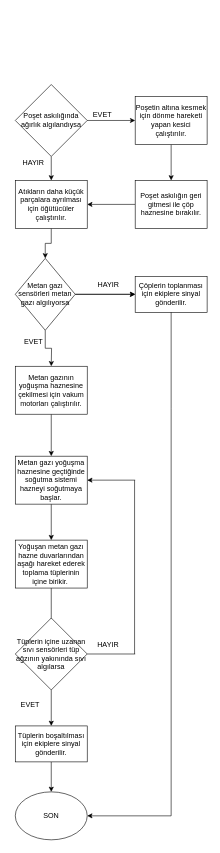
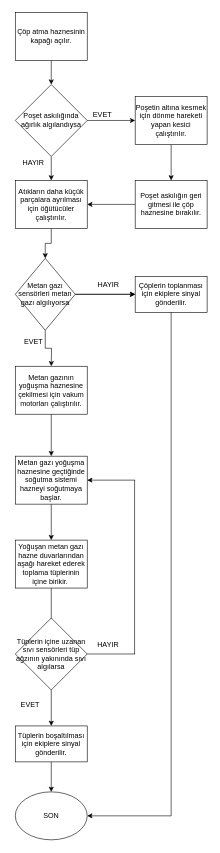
  <mxCell id="0" />
  <mxCell id="1" parent="0" />
+ <mxCell id="2" value="" style="edgeStyle=orthogonalEdgeStyle;rounded=0;orthogonalLoop=1;jettySize=auto;html=1;" parent="1" source="3" target="6" edge="1"><mxGeometry relative="1" as="geometry" /></mxCell>
+ <mxCell id="3" value="Çöp atma haznesinin kapağı açılır." style="rounded=0;whiteSpace=wrap;html=1;" parent="1" vertex="1"><mxGeometry x="25" y="20" width="120" height="80" as="geometry" /></mxCell>
  <mxCell id="4" value="" style="edgeStyle=orthogonalEdgeStyle;rounded=0;orthogonalLoop=1;jettySize=auto;html=1;" parent="1" source="6" target="8" edge="1"><mxGeometry relative="1" as="geometry" /></mxCell>
  <mxCell id="5" value="" style="edgeStyle=orthogonalEdgeStyle;rounded=0;orthogonalLoop=1;jettySize=auto;html=1;" parent="1" source="6" target="13" edge="1"><mxGeometry relative="1" as="geometry" /></mxCell>
  <mxCell id="6" value="Poşet askılığında ağırlık algılandıysa" style="rhombus;whiteSpace=wrap;html=1;" parent="1" vertex="1"><mxGeometry x="25" y="140" width="120" height="120" as="geometry" /></mxCell>
  <mxCell id="7" value="" style="edgeStyle=orthogonalEdgeStyle;rounded=0;orthogonalLoop=1;jettySize=auto;html=1;" parent="1" source="8" target="11" edge="1"><mxGeometry relative="1" as="geometry" /></mxCell>
  <mxCell id="8" value="Poşetin altına kesmek için dönme hareketi yapan kesici çalıştırılır." style="whiteSpace=wrap;html=1;" parent="1" vertex="1"><mxGeometry x="225" y="160" width="120" height="80" as="geometry" /></mxCell>
  <mxCell id="9" value="EVET" style="text;html=1;align=center;verticalAlign=middle;resizable=0;points=[];autosize=1;strokeColor=none;fillColor=none;" parent="1" vertex="1"><mxGeometry x="145" y="180" width="50" height="20" as="geometry" /></mxCell>
  <mxCell id="10" value="" style="edgeStyle=orthogonalEdgeStyle;rounded=0;orthogonalLoop=1;jettySize=auto;html=1;" parent="1" source="11" target="13" edge="1"><mxGeometry relative="1" as="geometry" /></mxCell>
  <mxCell id="11" value="Poşet askılığın geri gitmesi ile çöp haznesine bırakılır." style="whiteSpace=wrap;html=1;" parent="1" vertex="1"><mxGeometry x="225" y="300" width="120" height="80" as="geometry" /></mxCell>
  <mxCell id="12" value="" style="edgeStyle=orthogonalEdgeStyle;rounded=0;orthogonalLoop=1;jettySize=auto;html=1;entryX=0.5;entryY=0;entryDx=0;entryDy=0;" parent="1" source="13" edge="1" target="21"><mxGeometry relative="1" as="geometry"><mxPoint x="85" y="420" as="targetPoint" /></mxGeometry></mxCell>
  <mxCell id="13" value="Atıkların daha küçük parçalara ayrılması için öğütücüler çalıştırılır." style="whiteSpace=wrap;html=1;" parent="1" vertex="1"><mxGeometry x="25" y="300" width="120" height="80" as="geometry" /></mxCell>
  <mxCell id="14" value="HAYIR" style="text;html=1;align=center;verticalAlign=middle;resizable=0;points=[];autosize=1;strokeColor=none;fillColor=none;" parent="1" vertex="1"><mxGeometry x="30" y="260" width="50" height="20" as="geometry" /></mxCell>
  <mxCell id="15" value="" style="edgeStyle=orthogonalEdgeStyle;rounded=0;orthogonalLoop=1;jettySize=auto;html=1;" parent="1" source="16" edge="1"><mxGeometry relative="1" as="geometry"><mxPoint x="85" y="1050" as="targetPoint" /></mxGeometry></mxCell>
  <mxCell id="16" value="Yoğuşan metan gazı hazne duvarlarından aşağı hareket ederek toplama tüplerinin içine birikir.&amp;nbsp;" style="rounded=0;whiteSpace=wrap;html=1;" parent="1" vertex="1"><mxGeometry x="25" y="900" width="120" height="80" as="geometry" /></mxCell>
  <mxCell id="17" value="SON" style="ellipse;whiteSpace=wrap;html=1;" parent="1" vertex="1"><mxGeometry x="25" y="1320" width="120" height="80" as="geometry" /></mxCell>
  <mxCell id="18" value="" style="edgeStyle=orthogonalEdgeStyle;rounded=0;orthogonalLoop=1;jettySize=auto;html=1;" parent="1" source="21" target="22" edge="1"><mxGeometry relative="1" as="geometry" /></mxCell>
  <mxCell id="19" value="" style="edgeStyle=orthogonalEdgeStyle;rounded=0;orthogonalLoop=1;jettySize=auto;html=1;" parent="1" source="21" target="22" edge="1"><mxGeometry relative="1" as="geometry" /></mxCell>
  <mxCell id="20" value="" style="edgeStyle=orthogonalEdgeStyle;rounded=0;orthogonalLoop=1;jettySize=auto;html=1;" parent="1" source="21" edge="1"><mxGeometry relative="1" as="geometry"><mxPoint x="85" y="610" as="targetPoint" /></mxGeometry></mxCell>
  <mxCell id="21" value="Metan gazı sensörleri metan gazı algılıyorsa" style="rhombus;whiteSpace=wrap;html=1;" parent="1" vertex="1"><mxGeometry x="25" y="430" width="100" height="120" as="geometry" /></mxCell>
  <mxCell id="22" value="Çöplerin toplanması için ekiplere sinyal gönderilir." style="whiteSpace=wrap;html=1;" parent="1" vertex="1"><mxGeometry x="225" y="460" width="120" height="60" as="geometry" /></mxCell>
  <mxCell id="23" value="EVET" style="text;html=1;align=center;verticalAlign=middle;resizable=0;points=[];autosize=1;strokeColor=none;fillColor=none;" parent="1" vertex="1"><mxGeometry x="30" y="560" width="50" height="20" as="geometry" /></mxCell>
  <mxCell id="24" value="HAYIR" style="text;html=1;align=center;verticalAlign=middle;resizable=0;points=[];autosize=1;strokeColor=none;fillColor=none;" parent="1" vertex="1"><mxGeometry x="155" y="465" width="50" height="20" as="geometry" /></mxCell>
  <mxCell id="25" value="" style="edgeStyle=orthogonalEdgeStyle;rounded=0;orthogonalLoop=1;jettySize=auto;html=1;" parent="1" source="26" target="16" edge="1"><mxGeometry relative="1" as="geometry" /></mxCell>
  <mxCell id="26" value="Metan gazı yoğuşma haznesine geçtiğinde soğutma sistemi hazneyi soğutmaya başlar." style="whiteSpace=wrap;html=1;" parent="1" vertex="1"><mxGeometry x="25" y="760" width="120" height="80" as="geometry" /></mxCell>
  <mxCell id="27" style="edgeStyle=orthogonalEdgeStyle;rounded=0;orthogonalLoop=1;jettySize=auto;html=1;entryX=1;entryY=0.5;entryDx=0;entryDy=0;" parent="1" target="17" edge="1"><mxGeometry relative="1" as="geometry"><mxPoint x="235" y="1230" as="targetPoint" /><Array as="points"><mxPoint x="285" y="1360" /></Array><mxPoint x="285" y="680" as="sourcePoint" /></mxGeometry></mxCell>
  <mxCell id="28" value="" style="endArrow=none;html=1;rounded=0;entryX=0.5;entryY=1;entryDx=0;entryDy=0;" edge="1" parent="1" target="22"><mxGeometry width="50" height="50" relative="1" as="geometry"><mxPoint x="285" y="680" as="sourcePoint" /><mxPoint x="145" y="630" as="targetPoint" /></mxGeometry></mxCell>
  <mxCell id="29" value="" style="edgeStyle=orthogonalEdgeStyle;rounded=0;orthogonalLoop=1;jettySize=auto;html=1;" edge="1" parent="1" source="30" target="26"><mxGeometry relative="1" as="geometry" /></mxCell>
  <mxCell id="30" value="Metan gazının yoğuşma haznesine çekilmesi için vakum motorları çalıştırılır." style="rounded=0;whiteSpace=wrap;html=1;" vertex="1" parent="1"><mxGeometry x="25" y="610" width="120" height="80" as="geometry" /></mxCell>
  <mxCell id="31" value="" style="edgeStyle=orthogonalEdgeStyle;rounded=0;orthogonalLoop=1;jettySize=auto;html=1;fontSize=12;" edge="1" parent="1" source="32" target="17"><mxGeometry relative="1" as="geometry" /></mxCell>
  <mxCell id="32" value="Tüplerin boşaltılması için ekiplere sinyal gönderilir." style="whiteSpace=wrap;html=1;rounded=0;" vertex="1" parent="1"><mxGeometry x="25" y="1210" width="120" height="60" as="geometry" /></mxCell>
  <mxCell id="33" value="" style="edgeStyle=orthogonalEdgeStyle;rounded=0;orthogonalLoop=1;jettySize=auto;html=1;" edge="1" parent="1" source="34" target="32"><mxGeometry relative="1" as="geometry" /></mxCell>
  <mxCell id="34" value="&lt;span style=&quot;font-size: 12px;&quot;&gt;Tüplerin içine uzanan sıvı sensörleri tüp ağzının yakınında sıvı algılarsa&lt;/span&gt;" style="rhombus;whiteSpace=wrap;html=1;fontSize=12;" vertex="1" parent="1"><mxGeometry x="25" y="1030" width="120" height="120" as="geometry" /></mxCell>
  <mxCell id="35" value="" style="endArrow=none;html=1;rounded=0;exitX=1;exitY=0.5;exitDx=0;exitDy=0;" edge="1" parent="1" source="34"><mxGeometry width="50" height="50" relative="1" as="geometry"><mxPoint x="155" y="1090" as="sourcePoint" /><mxPoint x="225" y="1090" as="targetPoint" /></mxGeometry></mxCell>
  <mxCell id="36" value="" style="endArrow=none;html=1;rounded=0;" edge="1" parent="1"><mxGeometry width="50" height="50" relative="1" as="geometry"><mxPoint x="224" y="1090" as="sourcePoint" /><mxPoint x="224" y="800" as="targetPoint" /><Array as="points"><mxPoint x="224" y="1030" /></Array></mxGeometry></mxCell>
  <mxCell id="37" value="" style="endArrow=classic;html=1;rounded=0;entryX=1;entryY=0.5;entryDx=0;entryDy=0;" edge="1" parent="1" target="26"><mxGeometry width="50" height="50" relative="1" as="geometry"><mxPoint x="225" y="800" as="sourcePoint" /><mxPoint x="145" y="750" as="targetPoint" /></mxGeometry></mxCell>
  <mxCell id="38" value="HAYIR" style="text;html=1;strokeColor=none;fillColor=none;align=center;verticalAlign=middle;whiteSpace=wrap;rounded=0;fontSize=12;" vertex="1" parent="1"><mxGeometry x="150" y="1059" width="60" height="30" as="geometry" /></mxCell>
  <mxCell id="39" value="EVET" style="text;html=1;strokeColor=none;fillColor=none;align=center;verticalAlign=middle;whiteSpace=wrap;rounded=0;fontSize=12;" vertex="1" parent="1"><mxGeometry x="20" y="1160" width="60" height="30" as="geometry" /></mxCell>
